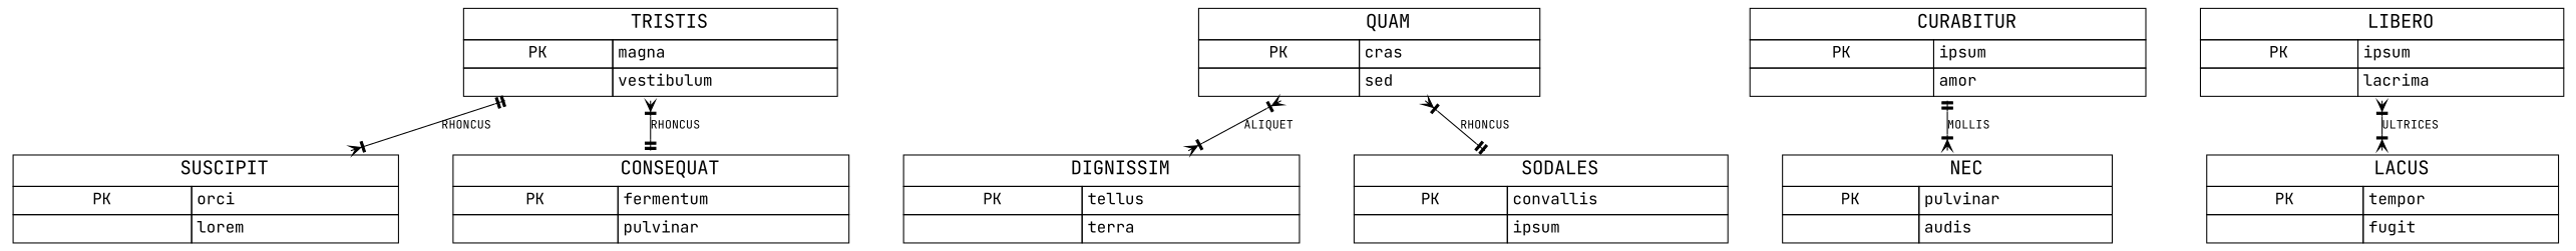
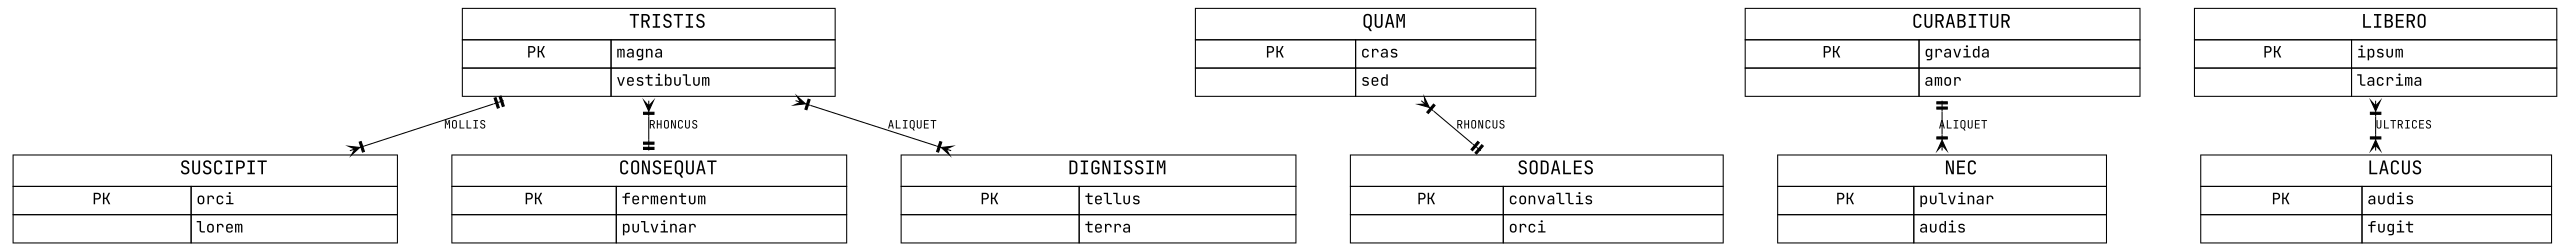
  digraph {
    bgcolor="#FFFFFF"
    fontname="JetBrains Mono"
    nodesep=0.5
    node [fontcolor="#000000" fontname="JetBrains Mono" fontsize=15 shape=none]
    edge [arrowhead=crowtee arrowtail=crowtee color="#000000" dir=both fontcolor="#000000" fontname="JetBrains Mono" fontsize=11 penwidth=1]
    n1 [label=<<table         border="0"         cellborder="1"         cellspacing="0"         bgcolor="#FFFFFF"         color="#000000"         cellpadding="4"     >         <tr>             <td bgcolor="#FFFFFF" colspan="2">                 <font                     color="#000000"                     point-size="18"                 >SUSCIPIT</font>             </td>         </tr>         <tr><td>PK</td><td align="left">orci</td></tr>         <tr><td> </td><td align="left">lorem</td></tr>     </table> >]
-   n2 [label=<<table         border="0"         cellborder="1"         cellspacing="0"         bgcolor="#FFFFFF"         color="#000000"         cellpadding="4"     >         <tr>             <td bgcolor="#FFFFFF" colspan="2">                 <font                     color="#000000"                     point-size="18"                 >SODALES</font>             </td>         </tr>         <tr><td>PK</td><td align="left">convallis</td></tr>         <tr><td> </td><td align="left">ipsum</td></tr>     </table> >]
+   n2 [label=<<table         border="0"         cellborder="1"         cellspacing="0"         bgcolor="#FFFFFF"         color="#000000"         cellpadding="4"     >         <tr>             <td bgcolor="#FFFFFF" colspan="2">                 <font                     color="#000000"                     point-size="18"                 >SODALES</font>             </td>         </tr>         <tr><td>PK</td><td align="left">convallis</td></tr>         <tr><td> </td><td align="left">orci</td></tr>     </table> >]
    n3 [label=<<table         border="0"         cellborder="1"         cellspacing="0"         bgcolor="#FFFFFF"         color="#000000"         cellpadding="4"     >         <tr>             <td bgcolor="#FFFFFF" colspan="2">                 <font                     color="#000000"                     point-size="18"                 >QUAM</font>             </td>         </tr>         <tr><td>PK</td><td align="left">cras</td></tr>         <tr><td> </td><td align="left">sed</td></tr>     </table> >]
    n4 [label=<<table         border="0"         cellborder="1"         cellspacing="0"         bgcolor="#FFFFFF"         color="#000000"         cellpadding="4"     >         <tr>             <td bgcolor="#FFFFFF" colspan="2">                 <font                     color="#000000"                     point-size="18"                 >CONSEQUAT</font>             </td>         </tr>         <tr><td>PK</td><td align="left">fermentum</td></tr>         <tr><td> </td><td align="left">pulvinar</td></tr>     </table> >]
    n5 [label=<<table         border="0"         cellborder="1"         cellspacing="0"         bgcolor="#FFFFFF"         color="#000000"         cellpadding="4"     >         <tr>             <td bgcolor="#FFFFFF" colspan="2">                 <font                     color="#000000"                     point-size="18"                 >TRISTIS</font>             </td>         </tr>         <tr><td>PK</td><td align="left">magna</td></tr>         <tr><td> </td><td align="left">vestibulum</td></tr>     </table> >]
    n6 [label=<<table         border="0"         cellborder="1"         cellspacing="0"         bgcolor="#FFFFFF"         color="#000000"         cellpadding="4"     >         <tr>             <td bgcolor="#FFFFFF" colspan="2">                 <font                     color="#000000"                     point-size="18"                 >DIGNISSIM</font>             </td>         </tr>         <tr><td>PK</td><td align="left">tellus</td></tr>         <tr><td> </td><td align="left">terra</td></tr>     </table> >]
    n7 [label=<<table         border="0"         cellborder="1"         cellspacing="0"         bgcolor="#FFFFFF"         color="#000000"         cellpadding="4"     >         <tr>             <td bgcolor="#FFFFFF" colspan="2">                 <font                     color="#000000"                     point-size="18"                 >NEC</font>             </td>         </tr>         <tr><td>PK</td><td align="left">pulvinar</td></tr>         <tr><td> </td><td align="left">audis</td></tr>     </table> >]
-   n8 [label=<<table         border="0"         cellborder="1"         cellspacing="0"         bgcolor="#FFFFFF"         color="#000000"         cellpadding="4"     >         <tr>             <td bgcolor="#FFFFFF" colspan="2">                 <font                     color="#000000"                     point-size="18"                 >CURABITUR</font>             </td>         </tr>         <tr><td>PK</td><td align="left">ipsum</td></tr>         <tr><td> </td><td align="left">amor</td></tr>     </table> >]
-   n9 [label=<<table         border="0"         cellborder="1"         cellspacing="0"         bgcolor="#FFFFFF"         color="#000000"         cellpadding="4"     >         <tr>             <td bgcolor="#FFFFFF" colspan="2">                 <font                     color="#000000"                     point-size="18"                 >LACUS</font>             </td>         </tr>         <tr><td>PK</td><td align="left">tempor</td></tr>         <tr><td> </td><td align="left">fugit</td></tr>     </table> >]
+   n8 [label=<<table         border="0"         cellborder="1"         cellspacing="0"         bgcolor="#FFFFFF"         color="#000000"         cellpadding="4"     >         <tr>             <td bgcolor="#FFFFFF" colspan="2">                 <font                     color="#000000"                     point-size="18"                 >CURABITUR</font>             </td>         </tr>         <tr><td>PK</td><td align="left">gravida</td></tr>         <tr><td> </td><td align="left">amor</td></tr>     </table> >]
+   n9 [label=<<table         border="0"         cellborder="1"         cellspacing="0"         bgcolor="#FFFFFF"         color="#000000"         cellpadding="4"     >         <tr>             <td bgcolor="#FFFFFF" colspan="2">                 <font                     color="#000000"                     point-size="18"                 >LACUS</font>             </td>         </tr>         <tr><td>PK</td><td align="left">audis</td></tr>         <tr><td> </td><td align="left">fugit</td></tr>     </table> >]
    n10 [label=<<table         border="0"         cellborder="1"         cellspacing="0"         bgcolor="#FFFFFF"         color="#000000"         cellpadding="4"     >         <tr>             <td bgcolor="#FFFFFF" colspan="2">                 <font                     color="#000000"                     point-size="18"                 >LIBERO</font>             </td>         </tr>         <tr><td>PK</td><td align="left">ipsum</td></tr>         <tr><td> </td><td align="left">lacrima</td></tr>     </table> >]
    n3 -> n2 [arrowhead=teetee label=RHONCUS]
-   n5 -> n1 [arrowtail=teetee label=RHONCUS]
+   n5 -> n1 [arrowtail=teetee label=MOLLIS]
    n5 -> n4 [arrowhead=teetee label=RHONCUS]
-   n3 -> n6 [label=ALIQUET]
-   n8 -> n7 [arrowtail=teetee label=MOLLIS]
+   n5 -> n6 [label=ALIQUET]
+   n8 -> n7 [arrowtail=teetee label=ALIQUET]
    n10 -> n9 [label=ULTRICES]
  }
